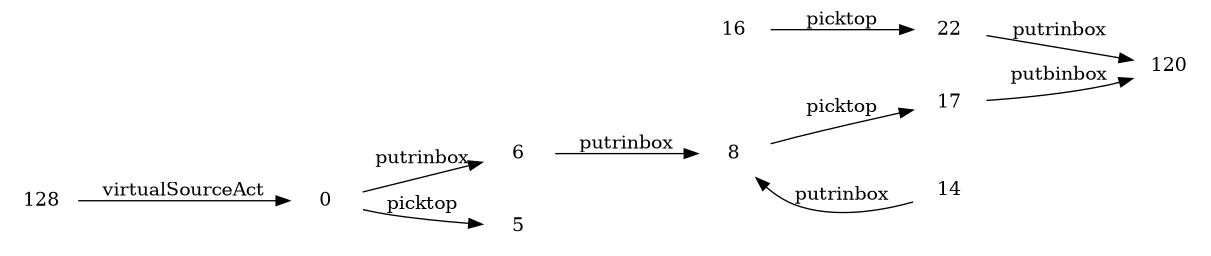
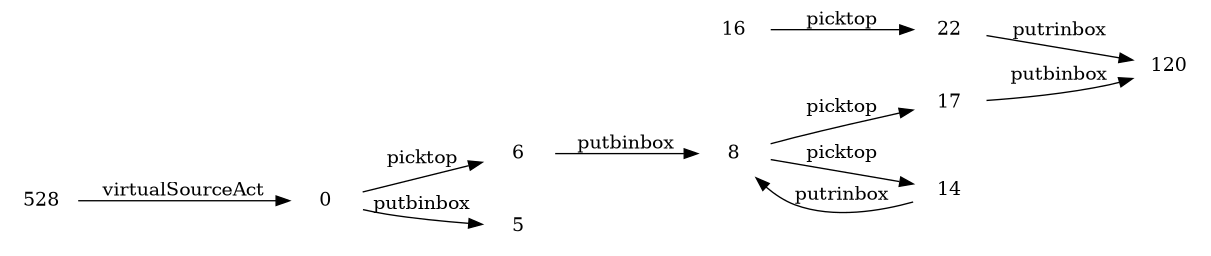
  digraph {
    rankdir=LR
    node [shape=plaintext]
    n1 [label=17]
    120
    22
    8
    14
    16
    6
    0
    5
-   128
+   128 [label=528]
    n1 -> 120 [label=putbinbox]
    22 -> 120 [label=putrinbox]
    8 -> n1 [label=picktop]
+   8 -> 14 [label=picktop]
    14 -> 8 [label=putrinbox]
    16 -> 22 [label=picktop]
-   6 -> 8 [label=putrinbox]
-   0 -> 6 [label=putrinbox]
-   0 -> 5 [label=picktop]
+   6 -> 8 [label=putbinbox]
+   0 -> 6 [label=picktop]
+   0 -> 5 [label=putbinbox]
    128 -> 0 [label=virtualSourceAct]
  }
